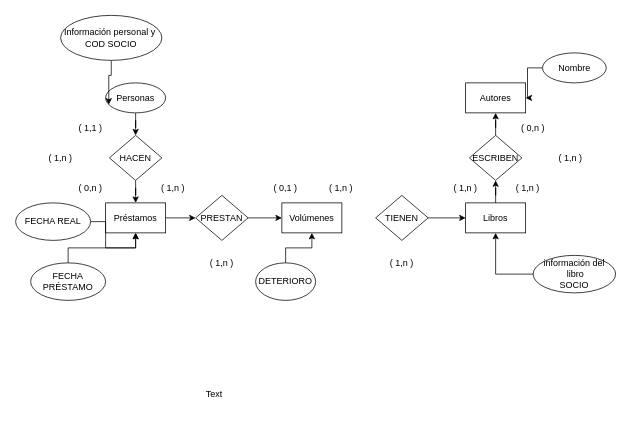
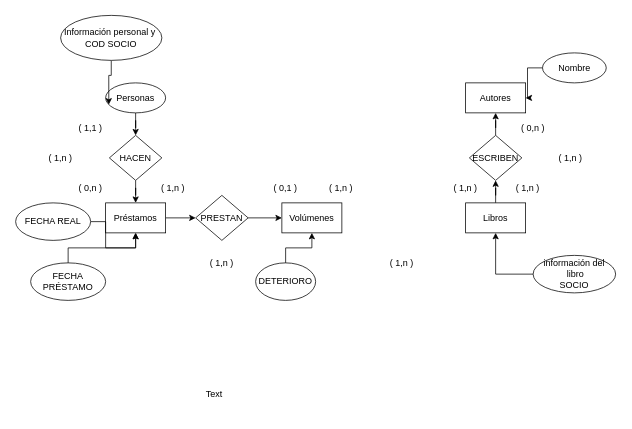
  <mxCell id="0" />
  <mxCell id="1" parent="0" />
  <mxCell id="2" value="" style="edgeStyle=orthogonalEdgeStyle;rounded=0;orthogonalLoop=1;jettySize=auto;html=1;" parent="1" source="3" target="13" edge="1"><mxGeometry relative="1" as="geometry" /></mxCell>
  <mxCell id="3" value="Personas" style="ellipse;whiteSpace=wrap;html=1;" parent="1" vertex="1"><mxGeometry x="140" y="110" width="80" height="40" as="geometry" /></mxCell>
  <mxCell id="4" value="" style="edgeStyle=orthogonalEdgeStyle;rounded=0;orthogonalLoop=1;jettySize=auto;html=1;" parent="1" source="5" target="17" edge="1"><mxGeometry relative="1" as="geometry" /></mxCell>
  <mxCell id="5" value="Préstamos" style="rounded=0;whiteSpace=wrap;html=1;" parent="1" vertex="1"><mxGeometry x="140" y="270" width="80" height="40" as="geometry" /></mxCell>
  <mxCell id="6" value="Volúmenes" style="rounded=0;whiteSpace=wrap;html=1;" parent="1" vertex="1"><mxGeometry x="375" y="270" width="80" height="40" as="geometry" /></mxCell>
  <mxCell id="7" value="" style="edgeStyle=orthogonalEdgeStyle;rounded=0;orthogonalLoop=1;jettySize=auto;html=1;" parent="1" source="8" target="19" edge="1"><mxGeometry relative="1" as="geometry" /></mxCell>
  <mxCell id="8" value="Libros" style="rounded=0;whiteSpace=wrap;html=1;" parent="1" vertex="1"><mxGeometry x="620" y="270" width="80" height="40" as="geometry" /></mxCell>
  <mxCell id="9" value="Autores" style="rounded=0;whiteSpace=wrap;html=1;" parent="1" vertex="1"><mxGeometry x="620" y="110" width="80" height="40" as="geometry" /></mxCell>
  <mxCell id="10" style="edgeStyle=orthogonalEdgeStyle;rounded=0;orthogonalLoop=1;jettySize=auto;html=1;entryX=0;entryY=0.75;entryDx=0;entryDy=0;" parent="1" source="11" target="3" edge="1"><mxGeometry relative="1" as="geometry" /></mxCell>
  <mxCell id="11" value="Información personal y&amp;nbsp;&lt;br&gt;COD SOCIO" style="ellipse;whiteSpace=wrap;html=1;" parent="1" vertex="1"><mxGeometry x="80" y="20" width="135" height="60" as="geometry" /></mxCell>
  <mxCell id="12" value="" style="edgeStyle=orthogonalEdgeStyle;rounded=0;orthogonalLoop=1;jettySize=auto;html=1;" parent="1" source="13" target="5" edge="1"><mxGeometry relative="1" as="geometry" /></mxCell>
  <mxCell id="13" value="HACEN" style="rhombus;whiteSpace=wrap;html=1;" parent="1" vertex="1"><mxGeometry x="145" y="180" width="70" height="60" as="geometry" /></mxCell>
- <mxCell id="14" value="" style="edgeStyle=orthogonalEdgeStyle;rounded=0;orthogonalLoop=1;jettySize=auto;html=1;" parent="1" source="15" target="8" edge="1"><mxGeometry relative="1" as="geometry" /></mxCell>
- <mxCell id="15" value="TIENEN" style="rhombus;whiteSpace=wrap;html=1;" parent="1" vertex="1"><mxGeometry x="500" y="260" width="70" height="60" as="geometry" /></mxCell>
  <mxCell id="16" value="" style="edgeStyle=orthogonalEdgeStyle;rounded=0;orthogonalLoop=1;jettySize=auto;html=1;" parent="1" source="17" target="6" edge="1"><mxGeometry relative="1" as="geometry" /></mxCell>
  <mxCell id="17" value="PRESTAN" style="rhombus;whiteSpace=wrap;html=1;" parent="1" vertex="1"><mxGeometry x="260" y="260" width="70" height="60" as="geometry" /></mxCell>
  <mxCell id="18" value="" style="edgeStyle=orthogonalEdgeStyle;rounded=0;orthogonalLoop=1;jettySize=auto;html=1;" parent="1" source="19" target="9" edge="1"><mxGeometry relative="1" as="geometry" /></mxCell>
  <mxCell id="19" value="ESCRIBEN" style="rhombus;whiteSpace=wrap;html=1;" parent="1" vertex="1"><mxGeometry x="625" y="180" width="70" height="60" as="geometry" /></mxCell>
  <mxCell id="20" style="edgeStyle=orthogonalEdgeStyle;rounded=0;orthogonalLoop=1;jettySize=auto;html=1;entryX=0.5;entryY=1;entryDx=0;entryDy=0;" parent="1" source="21" target="5" edge="1"><mxGeometry relative="1" as="geometry" /></mxCell>
  <mxCell id="21" value="FECHA PRÉSTAMO" style="ellipse;whiteSpace=wrap;html=1;" parent="1" vertex="1"><mxGeometry x="40" y="350" width="100" height="50" as="geometry" /></mxCell>
  <mxCell id="22" style="edgeStyle=orthogonalEdgeStyle;rounded=0;orthogonalLoop=1;jettySize=auto;html=1;entryX=0.5;entryY=1;entryDx=0;entryDy=0;" parent="1" source="23" target="5" edge="1"><mxGeometry relative="1" as="geometry" /></mxCell>
  <mxCell id="23" value="FECHA REAL" style="ellipse;whiteSpace=wrap;html=1;" parent="1" vertex="1"><mxGeometry x="20" y="270" width="100" height="50" as="geometry" /></mxCell>
  <mxCell id="24" style="edgeStyle=orthogonalEdgeStyle;rounded=0;orthogonalLoop=1;jettySize=auto;html=1;" parent="1" source="25" target="6" edge="1"><mxGeometry relative="1" as="geometry" /></mxCell>
  <mxCell id="25" value="DETERIORO" style="ellipse;whiteSpace=wrap;html=1;" parent="1" vertex="1"><mxGeometry x="340" y="350" width="80" height="50" as="geometry" /></mxCell>
  <mxCell id="26" style="edgeStyle=orthogonalEdgeStyle;rounded=0;orthogonalLoop=1;jettySize=auto;html=1;" parent="1" source="27" target="8" edge="1"><mxGeometry relative="1" as="geometry" /></mxCell>
  <mxCell id="27" value="información del&lt;br&gt;&amp;nbsp;libro&lt;br&gt;SOCIO" style="ellipse;whiteSpace=wrap;html=1;" parent="1" vertex="1"><mxGeometry x="710" y="340" width="110" height="50" as="geometry" /></mxCell>
  <mxCell id="28" style="edgeStyle=orthogonalEdgeStyle;rounded=0;orthogonalLoop=1;jettySize=auto;html=1;" parent="1" source="29" target="9" edge="1"><mxGeometry relative="1" as="geometry" /></mxCell>
  <mxCell id="29" value="Nombre" style="ellipse;whiteSpace=wrap;html=1;" parent="1" vertex="1"><mxGeometry x="722.5" y="70" width="85" height="40" as="geometry" /></mxCell>
  <mxCell id="30" value="( 0,1 )" style="text;html=1;strokeColor=none;fillColor=none;align=center;verticalAlign=middle;whiteSpace=wrap;rounded=0;" parent="1" vertex="1"><mxGeometry x="360" y="240" width="40" height="20" as="geometry" /></mxCell>
  <mxCell id="31" value="( 0,n )" style="text;html=1;strokeColor=none;fillColor=none;align=center;verticalAlign=middle;whiteSpace=wrap;rounded=0;" parent="1" vertex="1"><mxGeometry x="100" y="240" width="40" height="20" as="geometry" /></mxCell>
  <mxCell id="32" value="( 1,1 )" style="text;html=1;strokeColor=none;fillColor=none;align=center;verticalAlign=middle;whiteSpace=wrap;rounded=0;" parent="1" vertex="1"><mxGeometry x="100" y="160" width="40" height="20" as="geometry" /></mxCell>
  <mxCell id="33" value="( 1,n )" style="text;html=1;strokeColor=none;fillColor=none;align=center;verticalAlign=middle;whiteSpace=wrap;rounded=0;" parent="1" vertex="1"><mxGeometry x="210" y="240" width="40" height="20" as="geometry" /></mxCell>
  <mxCell id="34" value="( 1,n )" style="text;html=1;strokeColor=none;fillColor=none;align=center;verticalAlign=middle;whiteSpace=wrap;rounded=0;" parent="1" vertex="1"><mxGeometry x="600" y="240" width="40" height="20" as="geometry" /></mxCell>
  <mxCell id="35" value="( 1,n )" style="text;html=1;strokeColor=none;fillColor=none;align=center;verticalAlign=middle;whiteSpace=wrap;rounded=0;" parent="1" vertex="1"><mxGeometry x="434" y="240" width="40" height="20" as="geometry" /></mxCell>
  <mxCell id="36" value="( 0,n )" style="text;html=1;strokeColor=none;fillColor=none;align=center;verticalAlign=middle;whiteSpace=wrap;rounded=0;" parent="1" vertex="1"><mxGeometry x="690" y="160" width="40" height="20" as="geometry" /></mxCell>
  <mxCell id="37" value="( 1,n )" style="text;html=1;strokeColor=none;fillColor=none;align=center;verticalAlign=middle;whiteSpace=wrap;rounded=0;" parent="1" vertex="1"><mxGeometry x="682.5" y="240" width="40" height="20" as="geometry" /></mxCell>
  <mxCell id="38" value="( 1,n )" style="text;html=1;strokeColor=none;fillColor=none;align=center;verticalAlign=middle;whiteSpace=wrap;rounded=0;" parent="1" vertex="1"><mxGeometry x="740" y="200" width="40" height="20" as="geometry" /></mxCell>
  <mxCell id="39" value="( 1,n )" style="text;html=1;strokeColor=none;fillColor=none;align=center;verticalAlign=middle;whiteSpace=wrap;rounded=0;" parent="1" vertex="1"><mxGeometry x="515" y="340" width="40" height="20" as="geometry" /></mxCell>
  <mxCell id="40" value="( 1,n )" style="text;html=1;strokeColor=none;fillColor=none;align=center;verticalAlign=middle;whiteSpace=wrap;rounded=0;" parent="1" vertex="1"><mxGeometry x="275" y="340" width="40" height="20" as="geometry" /></mxCell>
  <mxCell id="41" value="( 1,n )" style="text;html=1;strokeColor=none;fillColor=none;align=center;verticalAlign=middle;whiteSpace=wrap;rounded=0;" parent="1" vertex="1"><mxGeometry y="200" width="40" height="20" as="geometry" x="60" /></mxCell>
  <mxCell id="42" value="Text" style="text;html=1;strokeColor=none;fillColor=none;align=center;verticalAlign=middle;whiteSpace=wrap;rounded=0;" parent="1" vertex="1"><mxGeometry y="500" width="450" height="50" as="geometry" x="60" /></mxCell>
